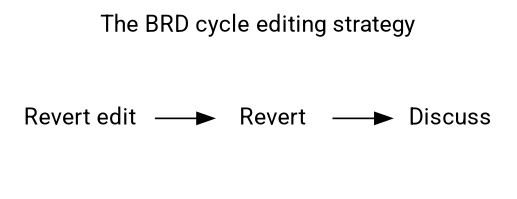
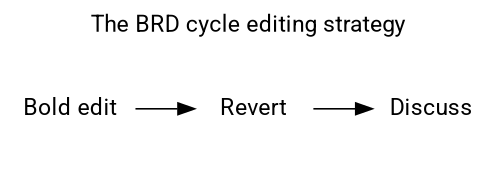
  digraph {
    fontname=Roboto
    label="The BRD cycle editing strategy"
    labelloc=t
    rankdir=LR
    splines=curved
    node [fontname=Roboto penwidth=0 shape=circle]
    edge [fontname=Roboto]
    n1 [label=Discuss width=1]
-   n2 [label="Revert edit" width=1]
+   n2 [label="Bold edit" width=1]
    n3 [label=Revert width=1]
    n2 -> n3
    n3 -> n1
  }
